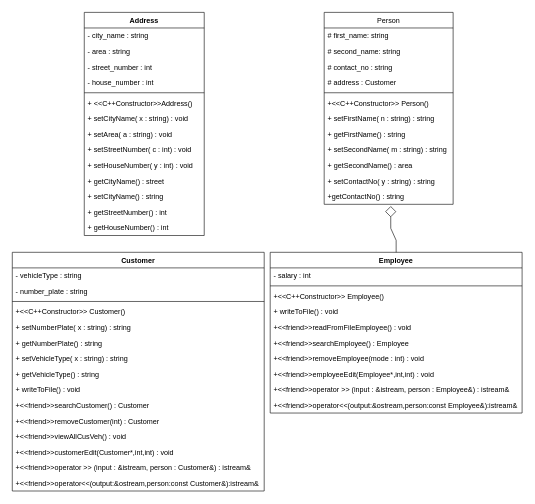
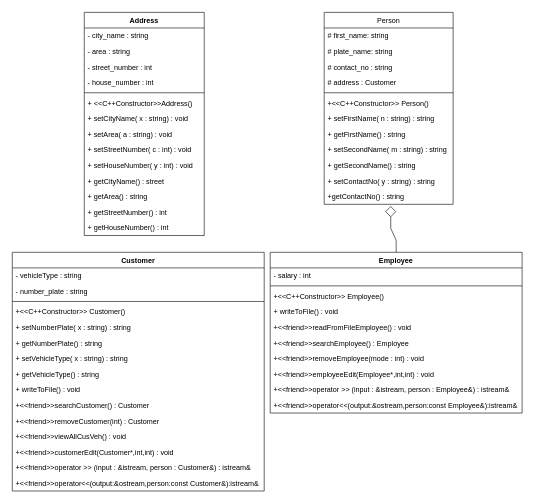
  <mxCell id="0" />
  <mxCell id="1" parent="0" />
  <mxCell id="2" value="Person" style="swimlane;fontStyle=0;childLayout=stackLayout;horizontal=1;startSize=26;fillColor=none;horizontalStack=0;resizeParent=1;resizeParentMax=0;resizeLast=0;collapsible=1;marginBottom=0;" parent="1" vertex="1"><mxGeometry x="540" y="20" width="215" height="320" as="geometry" /></mxCell>
  <mxCell id="3" value="# first_name: string" style="text;strokeColor=none;fillColor=none;align=left;verticalAlign=top;spacingLeft=4;spacingRight=4;overflow=hidden;rotatable=0;points=[[0,0.5],[1,0.5]];portConstraint=eastwest;" parent="2" vertex="1"><mxGeometry y="26" width="215" height="26" as="geometry" /></mxCell>
- <mxCell id="4" value="# second_name: string" style="text;strokeColor=none;fillColor=none;align=left;verticalAlign=top;spacingLeft=4;spacingRight=4;overflow=hidden;rotatable=0;points=[[0,0.5],[1,0.5]];portConstraint=eastwest;" parent="2" vertex="1"><mxGeometry y="52" width="215" height="26" as="geometry" /></mxCell>
+ <mxCell id="4" value="# plate_name: string" style="text;strokeColor=none;fillColor=none;align=left;verticalAlign=top;spacingLeft=4;spacingRight=4;overflow=hidden;rotatable=0;points=[[0,0.5],[1,0.5]];portConstraint=eastwest;" parent="2" vertex="1"><mxGeometry y="52" width="215" height="26" as="geometry" /></mxCell>
  <mxCell id="5" value="# contact_no : string" style="text;strokeColor=none;fillColor=none;align=left;verticalAlign=top;spacingLeft=4;spacingRight=4;overflow=hidden;rotatable=0;points=[[0,0.5],[1,0.5]];portConstraint=eastwest;" parent="2" vertex="1"><mxGeometry y="78" width="215" height="26" as="geometry" /></mxCell>
  <mxCell id="6" value="# address : Customer" style="text;strokeColor=none;fillColor=none;align=left;verticalAlign=top;spacingLeft=4;spacingRight=4;overflow=hidden;rotatable=0;points=[[0,0.5],[1,0.5]];portConstraint=eastwest;" parent="2" vertex="1"><mxGeometry y="104" width="215" height="26" as="geometry" /></mxCell>
  <mxCell id="7" value="" style="line;strokeWidth=1;fillColor=none;align=left;verticalAlign=middle;spacingTop=-1;spacingLeft=3;spacingRight=3;rotatable=0;labelPosition=right;points=[];portConstraint=eastwest;strokeColor=inherit;" vertex="1" parent="2"><mxGeometry y="130" width="215" height="8" as="geometry" /></mxCell>
  <mxCell id="8" value="+&lt;&lt;C++Constructor&gt;&gt; Person()" style="text;strokeColor=none;fillColor=none;align=left;verticalAlign=top;spacingLeft=4;spacingRight=4;overflow=hidden;rotatable=0;points=[[0,0.5],[1,0.5]];portConstraint=eastwest;" vertex="1" parent="2"><mxGeometry y="138" width="215" height="26" as="geometry" /></mxCell>
  <mxCell id="9" value="+ setFirstName( n : string) : string" style="text;strokeColor=none;fillColor=none;align=left;verticalAlign=top;spacingLeft=4;spacingRight=4;overflow=hidden;rotatable=0;points=[[0,0.5],[1,0.5]];portConstraint=eastwest;" vertex="1" parent="2"><mxGeometry y="164" width="215" height="26" as="geometry" /></mxCell>
  <mxCell id="10" value="+ getFirstName() : string" style="text;strokeColor=none;fillColor=none;align=left;verticalAlign=top;spacingLeft=4;spacingRight=4;overflow=hidden;rotatable=0;points=[[0,0.5],[1,0.5]];portConstraint=eastwest;" vertex="1" parent="2"><mxGeometry y="190" width="215" height="26" as="geometry" /></mxCell>
  <mxCell id="11" value="+ setSecondName( m : string) : string" style="text;strokeColor=none;fillColor=none;align=left;verticalAlign=top;spacingLeft=4;spacingRight=4;overflow=hidden;rotatable=0;points=[[0,0.5],[1,0.5]];portConstraint=eastwest;" vertex="1" parent="2"><mxGeometry y="216" width="215" height="26" as="geometry" /></mxCell>
- <mxCell id="12" value="+ getSecondName() : area" style="text;strokeColor=none;fillColor=none;align=left;verticalAlign=top;spacingLeft=4;spacingRight=4;overflow=hidden;rotatable=0;points=[[0,0.5],[1,0.5]];portConstraint=eastwest;" vertex="1" parent="2"><mxGeometry y="242" width="215" height="26" as="geometry" /></mxCell>
+ <mxCell id="12" value="+ getSecondName() : string" style="text;strokeColor=none;fillColor=none;align=left;verticalAlign=top;spacingLeft=4;spacingRight=4;overflow=hidden;rotatable=0;points=[[0,0.5],[1,0.5]];portConstraint=eastwest;" vertex="1" parent="2"><mxGeometry y="242" width="215" height="26" as="geometry" /></mxCell>
  <mxCell id="13" value="+ setContactNo( y : string) : string" style="text;strokeColor=none;fillColor=none;align=left;verticalAlign=top;spacingLeft=4;spacingRight=4;overflow=hidden;rotatable=0;points=[[0,0.5],[1,0.5]];portConstraint=eastwest;" vertex="1" parent="2"><mxGeometry y="268" width="215" height="26" as="geometry" /></mxCell>
  <mxCell id="14" value="+getContactNo() : string" style="text;strokeColor=none;fillColor=none;align=left;verticalAlign=top;spacingLeft=4;spacingRight=4;overflow=hidden;rotatable=0;points=[[0,0.5],[1,0.5]];portConstraint=eastwest;" vertex="1" parent="2"><mxGeometry y="294" width="215" height="26" as="geometry" /></mxCell>
  <mxCell id="15" value="Customer" style="swimlane;fontStyle=1;align=center;verticalAlign=top;childLayout=stackLayout;horizontal=1;startSize=26;horizontalStack=0;resizeParent=1;resizeParentMax=0;resizeLast=0;collapsible=1;marginBottom=0;" parent="1" vertex="1"><mxGeometry y="420" width="420" height="398" as="geometry" x="20" /></mxCell>
  <mxCell id="16" value="- vehicleType : string" style="text;strokeColor=none;fillColor=none;align=left;verticalAlign=top;spacingLeft=4;spacingRight=4;overflow=hidden;rotatable=0;points=[[0,0.5],[1,0.5]];portConstraint=eastwest;" parent="15" vertex="1"><mxGeometry y="26" width="420" height="26" as="geometry" /></mxCell>
  <mxCell id="17" value="- number_plate : string" style="text;strokeColor=none;fillColor=none;align=left;verticalAlign=top;spacingLeft=4;spacingRight=4;overflow=hidden;rotatable=0;points=[[0,0.5],[1,0.5]];portConstraint=eastwest;" vertex="1" parent="15"><mxGeometry y="52" width="420" height="26" as="geometry" /></mxCell>
  <mxCell id="18" value="" style="line;strokeWidth=1;fillColor=none;align=left;verticalAlign=middle;spacingTop=-1;spacingLeft=3;spacingRight=3;rotatable=0;labelPosition=right;points=[];portConstraint=eastwest;strokeColor=inherit;" parent="15" vertex="1"><mxGeometry y="78" width="420" height="8" as="geometry" /></mxCell>
  <mxCell id="19" value="+&lt;&lt;C++Constructor&gt;&gt; Customer()" style="text;strokeColor=none;fillColor=none;align=left;verticalAlign=top;spacingLeft=4;spacingRight=4;overflow=hidden;rotatable=0;points=[[0,0.5],[1,0.5]];portConstraint=eastwest;" parent="15" vertex="1"><mxGeometry y="86" width="420" height="26" as="geometry" /></mxCell>
  <mxCell id="20" value="+ setNumberPlate( x : string) : string" style="text;strokeColor=none;fillColor=none;align=left;verticalAlign=top;spacingLeft=4;spacingRight=4;overflow=hidden;rotatable=0;points=[[0,0.5],[1,0.5]];portConstraint=eastwest;" vertex="1" parent="15"><mxGeometry y="112" width="420" height="26" as="geometry" /></mxCell>
  <mxCell id="21" value="+ getNumberPlate() : string" style="text;strokeColor=none;fillColor=none;align=left;verticalAlign=top;spacingLeft=4;spacingRight=4;overflow=hidden;rotatable=0;points=[[0,0.5],[1,0.5]];portConstraint=eastwest;" vertex="1" parent="15"><mxGeometry y="138" width="420" height="26" as="geometry" /></mxCell>
  <mxCell id="22" value="+ setVehicleType( x : string) : string" style="text;strokeColor=none;fillColor=none;align=left;verticalAlign=top;spacingLeft=4;spacingRight=4;overflow=hidden;rotatable=0;points=[[0,0.5],[1,0.5]];portConstraint=eastwest;" vertex="1" parent="15"><mxGeometry y="164" width="420" height="26" as="geometry" /></mxCell>
  <mxCell id="23" value="+ getVehicleType() : string" style="text;strokeColor=none;fillColor=none;align=left;verticalAlign=top;spacingLeft=4;spacingRight=4;overflow=hidden;rotatable=0;points=[[0,0.5],[1,0.5]];portConstraint=eastwest;" vertex="1" parent="15"><mxGeometry y="190" width="420" height="26" as="geometry" /></mxCell>
  <mxCell id="24" value="+ writeToFile() : void" style="text;strokeColor=none;fillColor=none;align=left;verticalAlign=top;spacingLeft=4;spacingRight=4;overflow=hidden;rotatable=0;points=[[0,0.5],[1,0.5]];portConstraint=eastwest;" vertex="1" parent="15"><mxGeometry y="216" width="420" height="26" as="geometry" /></mxCell>
  <mxCell id="25" value="+&lt;&lt;friend&gt;&gt;searchCustomer() : Customer" style="text;strokeColor=none;fillColor=none;align=left;verticalAlign=top;spacingLeft=4;spacingRight=4;overflow=hidden;rotatable=0;points=[[0,0.5],[1,0.5]];portConstraint=eastwest;" vertex="1" parent="15"><mxGeometry y="242" width="420" height="26" as="geometry" /></mxCell>
  <mxCell id="26" value="+&lt;&lt;friend&gt;&gt;removeCustomer(int) : Customer" style="text;strokeColor=none;fillColor=none;align=left;verticalAlign=top;spacingLeft=4;spacingRight=4;overflow=hidden;rotatable=0;points=[[0,0.5],[1,0.5]];portConstraint=eastwest;" vertex="1" parent="15"><mxGeometry y="268" width="420" height="26" as="geometry" /></mxCell>
  <mxCell id="27" value="+&lt;&lt;friend&gt;&gt;viewAllCusVeh() : void" style="text;strokeColor=none;fillColor=none;align=left;verticalAlign=top;spacingLeft=4;spacingRight=4;overflow=hidden;rotatable=0;points=[[0,0.5],[1,0.5]];portConstraint=eastwest;" vertex="1" parent="15"><mxGeometry y="294" width="420" height="26" as="geometry" /></mxCell>
  <mxCell id="28" value="+&lt;&lt;friend&gt;&gt;customerEdit(Customer*,int,int) : void" style="text;strokeColor=none;fillColor=none;align=left;verticalAlign=top;spacingLeft=4;spacingRight=4;overflow=hidden;rotatable=0;points=[[0,0.5],[1,0.5]];portConstraint=eastwest;" vertex="1" parent="15"><mxGeometry y="320" width="420" height="26" as="geometry" /></mxCell>
  <mxCell id="29" value="+&lt;&lt;friend&gt;&gt;operator &gt;&gt; (input : &amp;istream, person : Customer&amp;) : istream&amp;" style="text;strokeColor=none;fillColor=none;align=left;verticalAlign=top;spacingLeft=4;spacingRight=4;overflow=hidden;rotatable=0;points=[[0,0.5],[1,0.5]];portConstraint=eastwest;" vertex="1" parent="15"><mxGeometry y="346" width="420" height="26" as="geometry" /></mxCell>
  <mxCell id="30" value="+&lt;&lt;friend&gt;&gt;operator&lt;&lt;(output:&amp;ostream,person:const Customer&amp;):istream&amp;" style="text;strokeColor=none;fillColor=none;align=left;verticalAlign=top;spacingLeft=4;spacingRight=4;overflow=hidden;rotatable=0;points=[[0,0.5],[1,0.5]];portConstraint=eastwest;" vertex="1" parent="15"><mxGeometry y="372" width="420" height="26" as="geometry" /></mxCell>
  <mxCell id="31" value="Address" style="swimlane;fontStyle=1;align=center;verticalAlign=top;childLayout=stackLayout;horizontal=1;startSize=26;horizontalStack=0;resizeParent=1;resizeParentMax=0;resizeLast=0;collapsible=1;marginBottom=0;" parent="1" vertex="1"><mxGeometry x="140" y="20" width="200" height="372" as="geometry" /></mxCell>
  <mxCell id="32" value="- city_name : string" style="text;strokeColor=none;fillColor=none;align=left;verticalAlign=top;spacingLeft=4;spacingRight=4;overflow=hidden;rotatable=0;points=[[0,0.5],[1,0.5]];portConstraint=eastwest;" parent="31" vertex="1"><mxGeometry y="26" width="200" height="26" as="geometry" /></mxCell>
  <mxCell id="33" value="- area : string" style="text;strokeColor=none;fillColor=none;align=left;verticalAlign=top;spacingLeft=4;spacingRight=4;overflow=hidden;rotatable=0;points=[[0,0.5],[1,0.5]];portConstraint=eastwest;" parent="31" vertex="1"><mxGeometry y="52" width="200" height="26" as="geometry" /></mxCell>
  <mxCell id="34" value="- street_number : int&#10;" style="text;strokeColor=none;fillColor=none;align=left;verticalAlign=top;spacingLeft=4;spacingRight=4;overflow=hidden;rotatable=0;points=[[0,0.5],[1,0.5]];portConstraint=eastwest;" parent="31" vertex="1"><mxGeometry y="78" width="200" height="26" as="geometry" /></mxCell>
  <mxCell id="35" value="- house_number : int&#10;" style="text;strokeColor=none;fillColor=none;align=left;verticalAlign=top;spacingLeft=4;spacingRight=4;overflow=hidden;rotatable=0;points=[[0,0.5],[1,0.5]];portConstraint=eastwest;" parent="31" vertex="1"><mxGeometry y="104" width="200" height="26" as="geometry" /></mxCell>
  <mxCell id="36" value="" style="line;strokeWidth=1;fillColor=none;align=left;verticalAlign=middle;spacingTop=-1;spacingLeft=3;spacingRight=3;rotatable=0;labelPosition=right;points=[];portConstraint=eastwest;strokeColor=inherit;" parent="31" vertex="1"><mxGeometry y="130" width="200" height="8" as="geometry" /></mxCell>
  <mxCell id="37" value="+ &lt;&lt;C++Constructor&gt;&gt;Address()" style="text;strokeColor=none;fillColor=none;align=left;verticalAlign=top;spacingLeft=4;spacingRight=4;overflow=hidden;rotatable=0;points=[[0,0.5],[1,0.5]];portConstraint=eastwest;" parent="31" vertex="1"><mxGeometry y="138" width="200" height="26" as="geometry" /></mxCell>
  <mxCell id="38" value="+ setCityName( x : string) : void" style="text;strokeColor=none;fillColor=none;align=left;verticalAlign=top;spacingLeft=4;spacingRight=4;overflow=hidden;rotatable=0;points=[[0,0.5],[1,0.5]];portConstraint=eastwest;" vertex="1" parent="31"><mxGeometry y="164" width="200" height="26" as="geometry" /></mxCell>
  <mxCell id="39" value="+ setArea( a : string) : void" style="text;strokeColor=none;fillColor=none;align=left;verticalAlign=top;spacingLeft=4;spacingRight=4;overflow=hidden;rotatable=0;points=[[0,0.5],[1,0.5]];portConstraint=eastwest;" vertex="1" parent="31"><mxGeometry y="190" width="200" height="26" as="geometry" /></mxCell>
  <mxCell id="40" value="+ setStreetNumber( c : int) : void" style="text;strokeColor=none;fillColor=none;align=left;verticalAlign=top;spacingLeft=4;spacingRight=4;overflow=hidden;rotatable=0;points=[[0,0.5],[1,0.5]];portConstraint=eastwest;" vertex="1" parent="31"><mxGeometry y="216" width="200" height="26" as="geometry" /></mxCell>
  <mxCell id="41" value="+ setHouseNumber( y : int) : void" style="text;strokeColor=none;fillColor=none;align=left;verticalAlign=top;spacingLeft=4;spacingRight=4;overflow=hidden;rotatable=0;points=[[0,0.5],[1,0.5]];portConstraint=eastwest;" vertex="1" parent="31"><mxGeometry y="242" width="200" height="26" as="geometry" /></mxCell>
  <mxCell id="42" value="+ getCityName() : street" style="text;strokeColor=none;fillColor=none;align=left;verticalAlign=top;spacingLeft=4;spacingRight=4;overflow=hidden;rotatable=0;points=[[0,0.5],[1,0.5]];portConstraint=eastwest;" vertex="1" parent="31"><mxGeometry y="268" width="200" height="26" as="geometry" /></mxCell>
- <mxCell id="43" value="+ setCityName() : string" style="text;strokeColor=none;fillColor=none;align=left;verticalAlign=top;spacingLeft=4;spacingRight=4;overflow=hidden;rotatable=0;points=[[0,0.5],[1,0.5]];portConstraint=eastwest;" vertex="1" parent="31"><mxGeometry y="294" width="200" height="26" as="geometry" /></mxCell>
+ <mxCell id="43" value="+ getArea() : string" style="text;strokeColor=none;fillColor=none;align=left;verticalAlign=top;spacingLeft=4;spacingRight=4;overflow=hidden;rotatable=0;points=[[0,0.5],[1,0.5]];portConstraint=eastwest;" vertex="1" parent="31"><mxGeometry y="294" width="200" height="26" as="geometry" /></mxCell>
  <mxCell id="44" value="+ getStreetNumber() : int" style="text;strokeColor=none;fillColor=none;align=left;verticalAlign=top;spacingLeft=4;spacingRight=4;overflow=hidden;rotatable=0;points=[[0,0.5],[1,0.5]];portConstraint=eastwest;" vertex="1" parent="31"><mxGeometry y="320" width="200" height="26" as="geometry" /></mxCell>
  <mxCell id="45" value="+ getHouseNumber() : int" style="text;strokeColor=none;fillColor=none;align=left;verticalAlign=top;spacingLeft=4;spacingRight=4;overflow=hidden;rotatable=0;points=[[0,0.5],[1,0.5]];portConstraint=eastwest;" vertex="1" parent="31"><mxGeometry y="346" width="200" height="26" as="geometry" /></mxCell>
  <mxCell id="46" value="Employee" style="swimlane;fontStyle=1;align=center;verticalAlign=top;childLayout=stackLayout;horizontal=1;startSize=26;horizontalStack=0;resizeParent=1;resizeParentMax=0;resizeLast=0;collapsible=1;marginBottom=0;" vertex="1" parent="1"><mxGeometry x="450" y="420" width="420" height="268" as="geometry" /></mxCell>
  <mxCell id="47" value="- salary : int" style="text;strokeColor=none;fillColor=none;align=left;verticalAlign=top;spacingLeft=4;spacingRight=4;overflow=hidden;rotatable=0;points=[[0,0.5],[1,0.5]];portConstraint=eastwest;" vertex="1" parent="46"><mxGeometry y="26" width="420" height="26" as="geometry" /></mxCell>
  <mxCell id="48" value="" style="line;strokeWidth=1;fillColor=none;align=left;verticalAlign=middle;spacingTop=-1;spacingLeft=3;spacingRight=3;rotatable=0;labelPosition=right;points=[];portConstraint=eastwest;strokeColor=inherit;" vertex="1" parent="46"><mxGeometry y="52" width="420" height="8" as="geometry" /></mxCell>
  <mxCell id="49" value="+&lt;&lt;C++Constructor&gt;&gt; Employee()" style="text;strokeColor=none;fillColor=none;align=left;verticalAlign=top;spacingLeft=4;spacingRight=4;overflow=hidden;rotatable=0;points=[[0,0.5],[1,0.5]];portConstraint=eastwest;" vertex="1" parent="46"><mxGeometry y="60" width="420" height="26" as="geometry" /></mxCell>
  <mxCell id="50" value="+ writeToFile() : void" style="text;strokeColor=none;fillColor=none;align=left;verticalAlign=top;spacingLeft=4;spacingRight=4;overflow=hidden;rotatable=0;points=[[0,0.5],[1,0.5]];portConstraint=eastwest;" vertex="1" parent="46"><mxGeometry y="86" width="420" height="26" as="geometry" /></mxCell>
  <mxCell id="51" value="+&lt;&lt;friend&gt;&gt;readFromFileEmployee() : void" style="text;strokeColor=none;fillColor=none;align=left;verticalAlign=top;spacingLeft=4;spacingRight=4;overflow=hidden;rotatable=0;points=[[0,0.5],[1,0.5]];portConstraint=eastwest;" vertex="1" parent="46"><mxGeometry y="112" width="420" height="26" as="geometry" /></mxCell>
  <mxCell id="52" value="+&lt;&lt;friend&gt;&gt;searchEmployee() : Employee" style="text;strokeColor=none;fillColor=none;align=left;verticalAlign=top;spacingLeft=4;spacingRight=4;overflow=hidden;rotatable=0;points=[[0,0.5],[1,0.5]];portConstraint=eastwest;" vertex="1" parent="46"><mxGeometry y="138" width="420" height="26" as="geometry" /></mxCell>
  <mxCell id="53" value="+&lt;&lt;friend&gt;&gt;removeEmployee(mode : int) : void" style="text;strokeColor=none;fillColor=none;align=left;verticalAlign=top;spacingLeft=4;spacingRight=4;overflow=hidden;rotatable=0;points=[[0,0.5],[1,0.5]];portConstraint=eastwest;" vertex="1" parent="46"><mxGeometry y="164" width="420" height="26" as="geometry" /></mxCell>
  <mxCell id="54" value="+&lt;&lt;friend&gt;&gt;employeeEdit(Employee*,int,int) : void" style="text;strokeColor=none;fillColor=none;align=left;verticalAlign=top;spacingLeft=4;spacingRight=4;overflow=hidden;rotatable=0;points=[[0,0.5],[1,0.5]];portConstraint=eastwest;" vertex="1" parent="46"><mxGeometry y="190" width="420" height="26" as="geometry" /></mxCell>
  <mxCell id="55" value="+&lt;&lt;friend&gt;&gt;operator &gt;&gt; (input : &amp;istream, person : Employee&amp;) : istream&amp;" style="text;strokeColor=none;fillColor=none;align=left;verticalAlign=top;spacingLeft=4;spacingRight=4;overflow=hidden;rotatable=0;points=[[0,0.5],[1,0.5]];portConstraint=eastwest;" vertex="1" parent="46"><mxGeometry y="216" width="420" height="26" as="geometry" /></mxCell>
  <mxCell id="56" value="+&lt;&lt;friend&gt;&gt;operator&lt;&lt;(output:&amp;ostream,person:const Employee&amp;):istream&amp;" style="text;strokeColor=none;fillColor=none;align=left;verticalAlign=top;spacingLeft=4;spacingRight=4;overflow=hidden;rotatable=0;points=[[0,0.5],[1,0.5]];portConstraint=eastwest;" vertex="1" parent="46"><mxGeometry y="242" width="420" height="26" as="geometry" /></mxCell>
  <mxCell id="57" value="" style="endArrow=diamond;endSize=16;endFill=0;html=1;rounded=0;exitX=0.5;exitY=0;exitDx=0;exitDy=0;entryX=0.516;entryY=1.115;entryDx=0;entryDy=0;entryPerimeter=0;" edge="1" parent="1" source="46" target="14"><mxGeometry width="160" relative="1" as="geometry"><mxPoint x="240" y="430" as="sourcePoint" /><mxPoint x="551" y="331" as="targetPoint" /><Array as="points"><mxPoint x="660" y="400" /><mxPoint x="651" y="380" /></Array></mxGeometry></mxCell>
